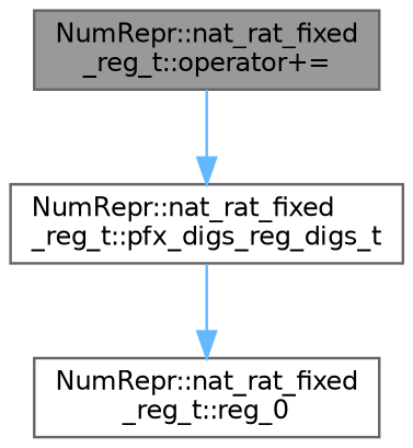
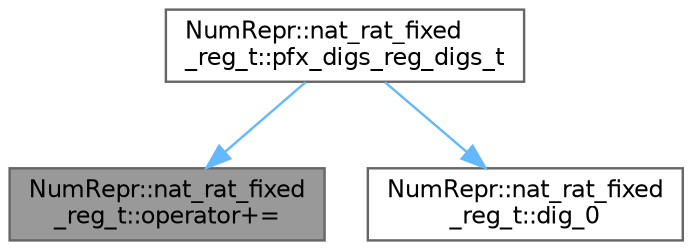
  digraph {
    rankdir=TB
    node [color=grey40 fillcolor=white fontname=Helvetica fontsize=10 shape=box style=filled]
    edge [color=steelblue1 fontname=Helvetica fontsize=10 labelfontname=Helvetica labelfontsize=10 style=solid]
    n1 [color=gray40 fillcolor=grey60 fontcolor=black height=0.2 label="NumRepr::nat_rat_fixed\l_reg_t::operator+=" width=0.4]
    n2 [height=0.2 label="NumRepr::nat_rat_fixed\l_reg_t::pfx_digs_reg_digs_t" width=0.4]
-   n3 [height=0.2 label="NumRepr::nat_rat_fixed\l_reg_t::reg_0" width=0.4]
-   n1 -> n2
+   n3 [height=0.2 label="NumRepr::nat_rat_fixed\l_reg_t::dig_0" width=0.4]
+   n2 -> n1
    n2 -> n3
  }
